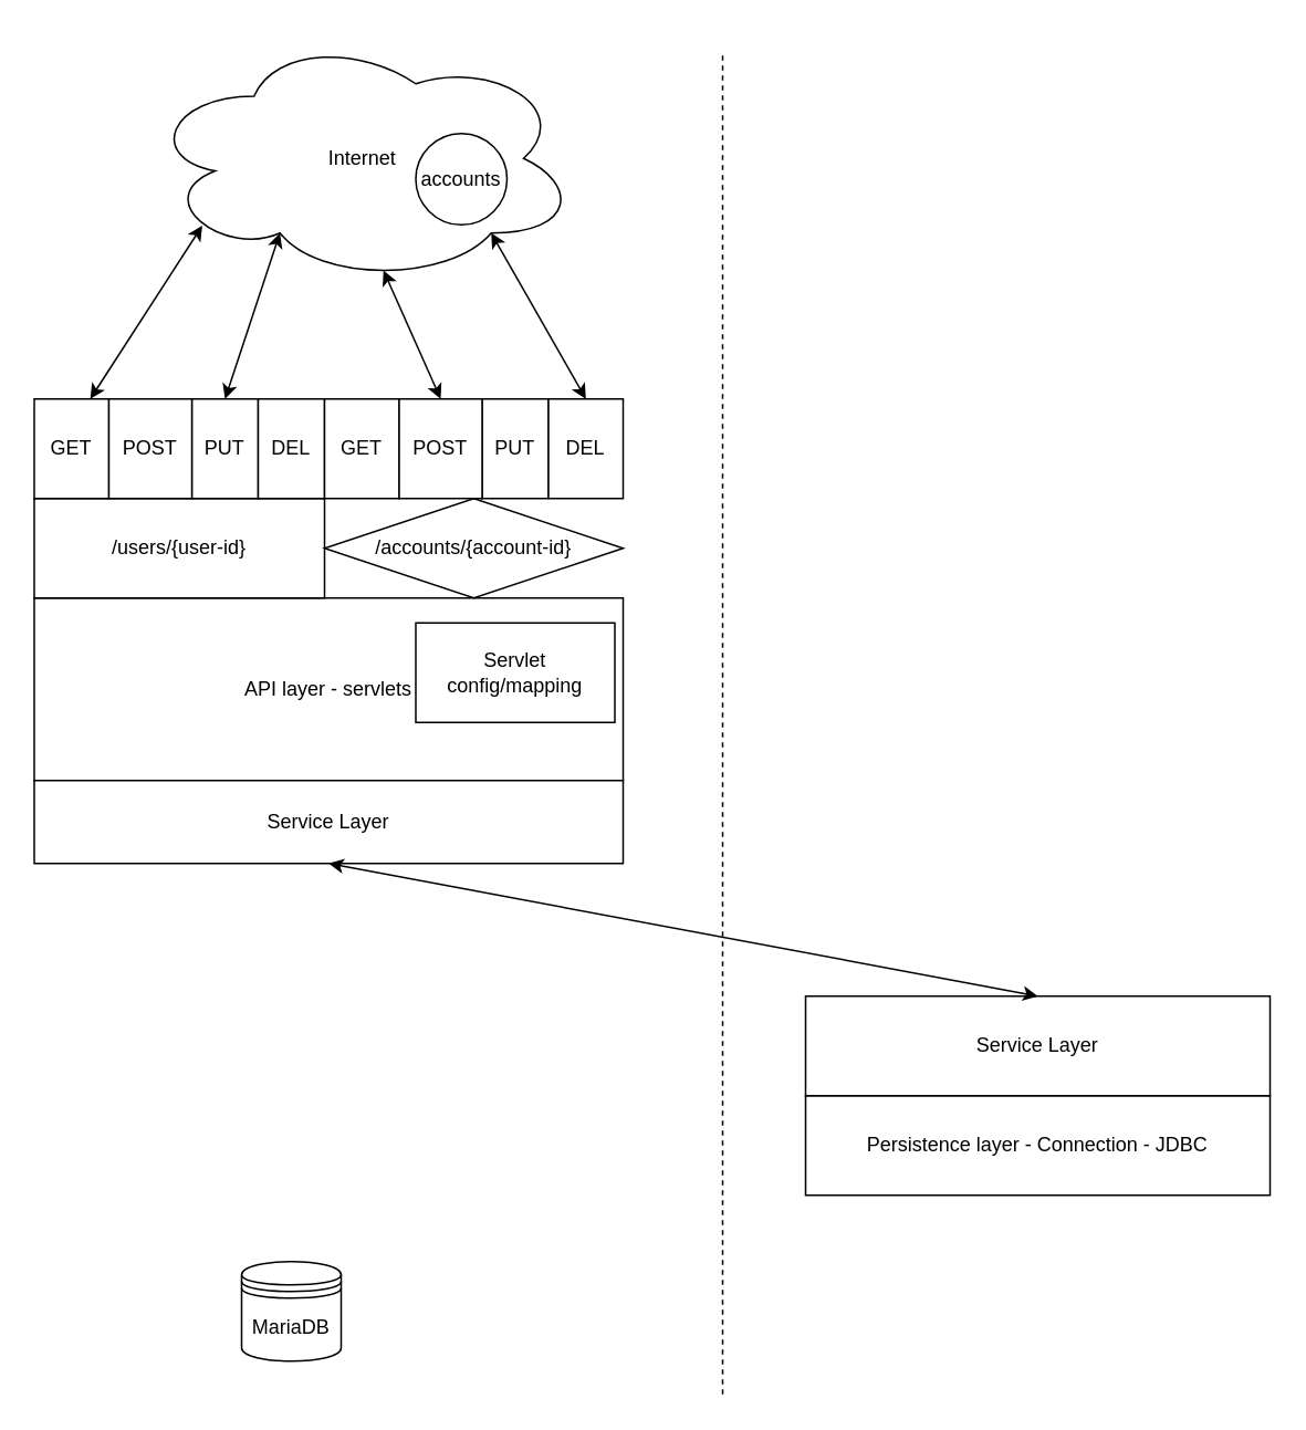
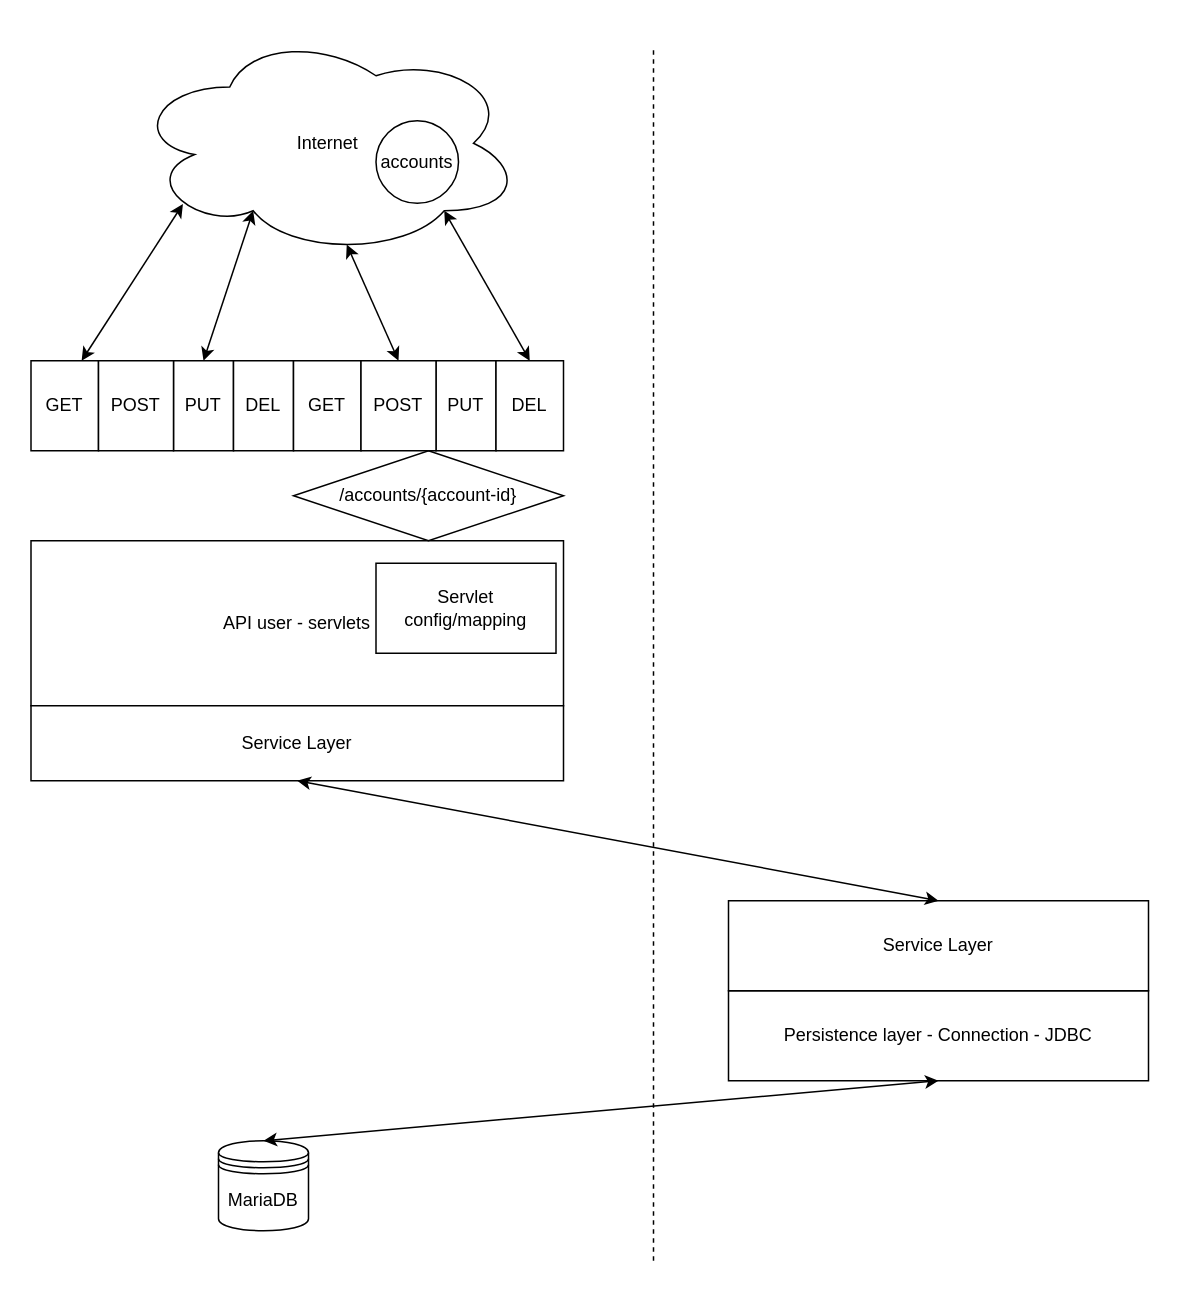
  <mxCell id="0" />
  <mxCell id="1" parent="0" />
  <mxCell id="2" value="" style="endArrow=none;dashed=1;html=1;rounded=0;" edge="1" parent="1"><mxGeometry width="50" height="50" relative="1" as="geometry"><mxPoint x="435" y="840" as="sourcePoint" /><mxPoint x="435" y="30" as="targetPoint" /></mxGeometry></mxCell>
  <mxCell id="3" value="Persistence layer - Connection - JDBC" style="rounded=0;whiteSpace=wrap;html=1;" vertex="1" parent="1"><mxGeometry x="485" y="660" width="280" height="60" as="geometry" /></mxCell>
  <mxCell id="4" value="Service Layer" style="rounded=0;whiteSpace=wrap;html=1;" vertex="1" parent="1"><mxGeometry x="485" y="600" width="280" height="60" as="geometry" /></mxCell>
  <mxCell id="5" value="MariaDB" style="shape=datastore;whiteSpace=wrap;html=1;" vertex="1" parent="1"><mxGeometry x="145" y="760" width="60" height="60" as="geometry" /></mxCell>
+ <mxCell id="6" value="" style="endArrow=classic;startArrow=classic;html=1;rounded=0;entryX=0.5;entryY=1;entryDx=0;entryDy=0;exitX=0.5;exitY=0;exitDx=0;exitDy=0;" edge="1" parent="1" source="5" target="3"><mxGeometry width="50" height="50" relative="1" as="geometry"><mxPoint x="395" y="450" as="sourcePoint" /><mxPoint x="445" y="400" as="targetPoint" /></mxGeometry></mxCell>
  <mxCell id="7" value="Internet" style="ellipse;shape=cloud;whiteSpace=wrap;html=1;" vertex="1" parent="1"><mxGeometry x="87.5" y="20" width="260" height="150" as="geometry" /></mxCell>
- <mxCell id="8" value="API layer - servlets" style="rounded=0;whiteSpace=wrap;html=1;" vertex="1" parent="1"><mxGeometry x="20" y="360" width="355" height="110" as="geometry" /></mxCell>
+ <mxCell id="8" value="API user - servlets" style="rounded=0;whiteSpace=wrap;html=1;" vertex="1" parent="1"><mxGeometry x="20" y="360" width="355" height="110" as="geometry" /></mxCell>
  <mxCell id="9" value="" style="endArrow=classic;startArrow=classic;html=1;rounded=0;exitX=0.75;exitY=0;exitDx=0;exitDy=0;entryX=0.13;entryY=0.77;entryDx=0;entryDy=0;entryPerimeter=0;" edge="1" parent="1" source="11" target="7"><mxGeometry width="50" height="50" relative="1" as="geometry"><mxPoint x="185" y="210" as="sourcePoint" /><mxPoint x="445" y="420" as="targetPoint" /></mxGeometry></mxCell>
- <mxCell id="10" value="/users/{user-id}" style="rounded=0;whiteSpace=wrap;html=1;" vertex="1" parent="1"><mxGeometry x="20" y="300" width="175" height="60" as="geometry" /></mxCell>
  <mxCell id="11" value="GET" style="rounded=0;whiteSpace=wrap;html=1;" vertex="1" parent="1"><mxGeometry x="20" y="240" width="45" height="60" as="geometry" /></mxCell>
  <mxCell id="12" value="PUT" style="rounded=0;whiteSpace=wrap;html=1;" vertex="1" parent="1"><mxGeometry x="115" y="240" width="40" height="60" as="geometry" /></mxCell>
  <mxCell id="13" value="POST" style="rounded=0;whiteSpace=wrap;html=1;" vertex="1" parent="1"><mxGeometry x="65" y="240" width="50" height="60" as="geometry" /></mxCell>
  <mxCell id="14" value="DEL" style="rounded=0;whiteSpace=wrap;html=1;" vertex="1" parent="1"><mxGeometry x="155" y="240" width="40" height="60" as="geometry" /></mxCell>
  <mxCell id="15" value="/accounts/{account-id}" style="rhombus;whiteSpace=wrap;html=1;" vertex="1" parent="1"><mxGeometry x="195" y="300" width="180" height="60" as="geometry" /></mxCell>
  <mxCell id="16" value="Servlet config/mapping" style="rounded=0;whiteSpace=wrap;html=1;" vertex="1" parent="1"><mxGeometry x="250" y="375" width="120" height="60" as="geometry" /></mxCell>
  <mxCell id="17" value="Service Layer" style="rounded=0;whiteSpace=wrap;html=1;" vertex="1" parent="1"><mxGeometry x="20" y="470" width="355" height="50" as="geometry" /></mxCell>
  <mxCell id="18" value="" style="endArrow=classic;startArrow=classic;html=1;rounded=0;entryX=0.5;entryY=1;entryDx=0;entryDy=0;exitX=0.5;exitY=0;exitDx=0;exitDy=0;" edge="1" parent="1" source="4" target="17"><mxGeometry width="50" height="50" relative="1" as="geometry"><mxPoint x="395" y="560" as="sourcePoint" /><mxPoint x="445" y="510" as="targetPoint" /></mxGeometry></mxCell>
  <mxCell id="19" value="GET" style="rounded=0;whiteSpace=wrap;html=1;" vertex="1" parent="1"><mxGeometry x="195" y="240" width="45" height="60" as="geometry" /></mxCell>
  <mxCell id="20" value="PUT" style="rounded=0;whiteSpace=wrap;html=1;" vertex="1" parent="1"><mxGeometry x="290" y="240" width="40" height="60" as="geometry" /></mxCell>
  <mxCell id="21" value="POST" style="rounded=0;whiteSpace=wrap;html=1;" vertex="1" parent="1"><mxGeometry x="240" y="240" width="50" height="60" as="geometry" /></mxCell>
  <mxCell id="22" value="DEL" style="rounded=0;whiteSpace=wrap;html=1;" vertex="1" parent="1"><mxGeometry x="330" y="240" width="45" height="60" as="geometry" /></mxCell>
  <mxCell id="23" value="" style="endArrow=classic;startArrow=classic;html=1;rounded=0;entryX=0.55;entryY=0.95;entryDx=0;entryDy=0;entryPerimeter=0;exitX=0.5;exitY=0;exitDx=0;exitDy=0;" edge="1" parent="1" source="21" target="7"><mxGeometry width="50" height="50" relative="1" as="geometry"><mxPoint x="395" y="460" as="sourcePoint" /><mxPoint x="445" y="410" as="targetPoint" /></mxGeometry></mxCell>
  <mxCell id="24" value="" style="endArrow=classic;startArrow=classic;html=1;rounded=0;exitX=0.5;exitY=0;exitDx=0;exitDy=0;entryX=0.8;entryY=0.8;entryDx=0;entryDy=0;entryPerimeter=0;" edge="1" parent="1" source="22" target="7"><mxGeometry width="50" height="50" relative="1" as="geometry"><mxPoint x="395" y="460" as="sourcePoint" /><mxPoint x="375" y="170" as="targetPoint" /></mxGeometry></mxCell>
  <mxCell id="25" value="" style="endArrow=classic;startArrow=classic;html=1;rounded=0;entryX=0.31;entryY=0.8;entryDx=0;entryDy=0;entryPerimeter=0;exitX=0.5;exitY=0;exitDx=0;exitDy=0;" edge="1" parent="1" source="12" target="7"><mxGeometry width="50" height="50" relative="1" as="geometry"><mxPoint x="395" y="460" as="sourcePoint" /><mxPoint x="445" y="410" as="targetPoint" /></mxGeometry></mxCell>
  <mxCell id="26" value="accounts" style="ellipse;whiteSpace=wrap;html=1;aspect=fixed;" vertex="1" parent="1"><mxGeometry x="250" y="80" width="55" height="55" as="geometry" /></mxCell>
